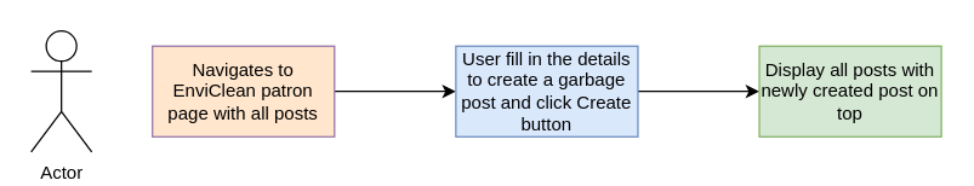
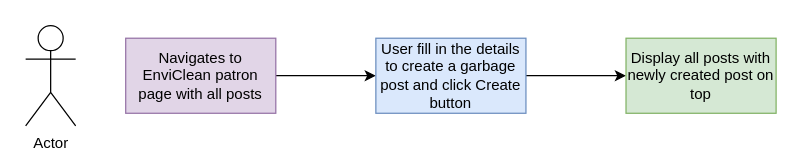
  <mxCell id="0" />
  <mxCell id="1" parent="0" />
  <mxCell id="2" value="Actor" style="shape=umlActor;verticalLabelPosition=bottom;verticalAlign=top;html=1;outlineConnect=0;" vertex="1" parent="1"><mxGeometry x="20" y="20" width="40" height="80" as="geometry" /></mxCell>
  <mxCell id="3" value="" style="edgeStyle=orthogonalEdgeStyle;rounded=0;orthogonalLoop=1;jettySize=auto;html=1;" edge="1" parent="1" source="4" target="6"><mxGeometry relative="1" as="geometry" /></mxCell>
- <mxCell id="4" value="Navigates to EnviClean patron page with all posts" style="rounded=0;whiteSpace=wrap;html=1;fillColor=#ffe6cc;strokeColor=#9673a6;" vertex="1" parent="1"><mxGeometry x="100" y="30" width="120" height="60" as="geometry" /></mxCell>
+ <mxCell id="4" value="Navigates to EnviClean patron page with all posts" style="rounded=0;whiteSpace=wrap;html=1;fillColor=#e1d5e7;strokeColor=#9673a6;" vertex="1" parent="1"><mxGeometry x="100" y="30" width="120" height="60" as="geometry" /></mxCell>
  <mxCell id="5" value="" style="edgeStyle=orthogonalEdgeStyle;rounded=0;orthogonalLoop=1;jettySize=auto;html=1;" edge="1" parent="1" source="6" target="7"><mxGeometry relative="1" as="geometry" /></mxCell>
  <mxCell id="6" value="User fill in the details to create a garbage post and click Create button" style="rounded=0;whiteSpace=wrap;html=1;fillColor=#dae8fc;strokeColor=#6c8ebf;" vertex="1" parent="1"><mxGeometry x="300" y="30" width="120" height="60" as="geometry" /></mxCell>
  <mxCell id="7" value="Display all posts with newly created post on top" style="rounded=0;whiteSpace=wrap;html=1;fillColor=#d5e8d4;strokeColor=#82b366;" vertex="1" parent="1"><mxGeometry x="500" y="30" width="120" height="60" as="geometry" /></mxCell>
